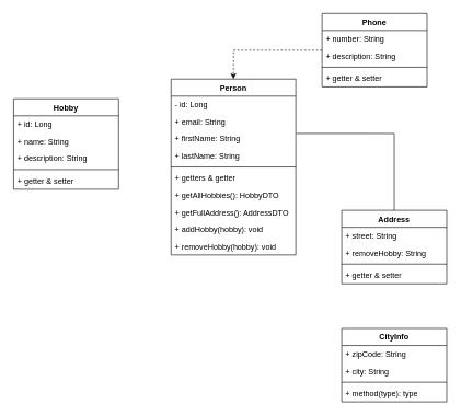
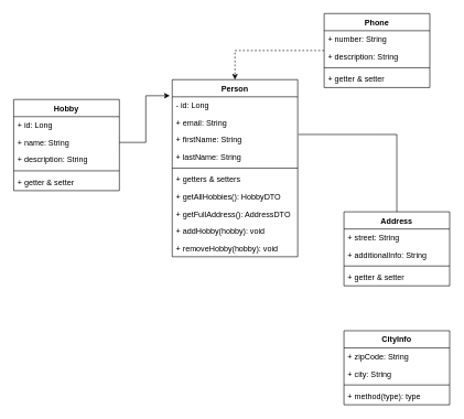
  <mxCell id="0" />
  <mxCell id="1" parent="0" />
  <mxCell id="2" value="Person" style="swimlane;fontStyle=1;align=center;verticalAlign=top;childLayout=stackLayout;horizontal=1;startSize=26;horizontalStack=0;resizeParent=1;resizeParentMax=0;resizeLast=0;collapsible=1;marginBottom=0;" vertex="1" parent="1"><mxGeometry x="260" y="120" width="190" height="268" as="geometry" /></mxCell>
  <mxCell id="3" value="- id: Long" style="text;strokeColor=none;fillColor=none;align=left;verticalAlign=top;spacingLeft=4;spacingRight=4;overflow=hidden;rotatable=0;points=[[0,0.5],[1,0.5]];portConstraint=eastwest;" vertex="1" parent="2"><mxGeometry y="26" width="190" height="26" as="geometry" /></mxCell>
  <mxCell id="4" value="+ email: String" style="text;strokeColor=none;fillColor=none;align=left;verticalAlign=top;spacingLeft=4;spacingRight=4;overflow=hidden;rotatable=0;points=[[0,0.5],[1,0.5]];portConstraint=eastwest;" vertex="1" parent="2"><mxGeometry y="52" width="190" height="26" as="geometry" /></mxCell>
  <mxCell id="5" value="+ firstName: String" style="text;strokeColor=none;fillColor=none;align=left;verticalAlign=top;spacingLeft=4;spacingRight=4;overflow=hidden;rotatable=0;points=[[0,0.5],[1,0.5]];portConstraint=eastwest;" vertex="1" parent="2"><mxGeometry y="78" width="190" height="26" as="geometry" /></mxCell>
  <mxCell id="6" value="+ lastName: String" style="text;strokeColor=none;fillColor=none;align=left;verticalAlign=top;spacingLeft=4;spacingRight=4;overflow=hidden;rotatable=0;points=[[0,0.5],[1,0.5]];portConstraint=eastwest;" vertex="1" parent="2"><mxGeometry y="104" width="190" height="26" as="geometry" /></mxCell>
  <mxCell id="7" value="" style="line;strokeWidth=1;fillColor=none;align=left;verticalAlign=middle;spacingTop=-1;spacingLeft=3;spacingRight=3;rotatable=0;labelPosition=right;points=[];portConstraint=eastwest;" vertex="1" parent="2"><mxGeometry y="130" width="190" height="8" as="geometry" /></mxCell>
- <mxCell id="8" value="+ getters &amp; getter" style="text;strokeColor=none;fillColor=none;align=left;verticalAlign=top;spacingLeft=4;spacingRight=4;overflow=hidden;rotatable=0;points=[[0,0.5],[1,0.5]];portConstraint=eastwest;" vertex="1" parent="2"><mxGeometry y="138" width="190" height="26" as="geometry" /></mxCell>
+ <mxCell id="8" value="+ getters &amp; setters" style="text;strokeColor=none;fillColor=none;align=left;verticalAlign=top;spacingLeft=4;spacingRight=4;overflow=hidden;rotatable=0;points=[[0,0.5],[1,0.5]];portConstraint=eastwest;" vertex="1" parent="2"><mxGeometry y="138" width="190" height="26" as="geometry" /></mxCell>
  <mxCell id="9" value="+ getAllHobbies(): HobbyDTO" style="text;strokeColor=none;fillColor=none;align=left;verticalAlign=top;spacingLeft=4;spacingRight=4;overflow=hidden;rotatable=0;points=[[0,0.5],[1,0.5]];portConstraint=eastwest;" vertex="1" parent="2"><mxGeometry y="164" width="190" height="26" as="geometry" /></mxCell>
  <mxCell id="10" value="+ getFullAddress(): AddressDTO" style="text;strokeColor=none;fillColor=none;align=left;verticalAlign=top;spacingLeft=4;spacingRight=4;overflow=hidden;rotatable=0;points=[[0,0.5],[1,0.5]];portConstraint=eastwest;" vertex="1" parent="2"><mxGeometry y="190" width="190" height="26" as="geometry" /></mxCell>
  <mxCell id="11" value="+ addHobby(hobby): void" style="text;strokeColor=none;fillColor=none;align=left;verticalAlign=top;spacingLeft=4;spacingRight=4;overflow=hidden;rotatable=0;points=[[0,0.5],[1,0.5]];portConstraint=eastwest;" vertex="1" parent="2"><mxGeometry y="216" width="190" height="26" as="geometry" /></mxCell>
  <mxCell id="12" value="+ removeHobby(hobby): void" style="text;strokeColor=none;fillColor=none;align=left;verticalAlign=top;spacingLeft=4;spacingRight=4;overflow=hidden;rotatable=0;points=[[0,0.5],[1,0.5]];portConstraint=eastwest;" vertex="1" parent="2"><mxGeometry y="242" width="190" height="26" as="geometry" /></mxCell>
  <mxCell id="13" value="CityInfo" style="swimlane;fontStyle=1;align=center;verticalAlign=top;childLayout=stackLayout;horizontal=1;startSize=26;horizontalStack=0;resizeParent=1;resizeParentMax=0;resizeLast=0;collapsible=1;marginBottom=0;" vertex="1" parent="1"><mxGeometry x="520" y="500" width="160" height="112" as="geometry" /></mxCell>
  <mxCell id="14" value="+ zipCode: String" style="text;strokeColor=none;fillColor=none;align=left;verticalAlign=top;spacingLeft=4;spacingRight=4;overflow=hidden;rotatable=0;points=[[0,0.5],[1,0.5]];portConstraint=eastwest;" vertex="1" parent="13"><mxGeometry y="26" width="160" height="26" as="geometry" /></mxCell>
  <mxCell id="15" value="+ city: String" style="text;strokeColor=none;fillColor=none;align=left;verticalAlign=top;spacingLeft=4;spacingRight=4;overflow=hidden;rotatable=0;points=[[0,0.5],[1,0.5]];portConstraint=eastwest;" vertex="1" parent="13"><mxGeometry y="52" width="160" height="26" as="geometry" /></mxCell>
  <mxCell id="16" value="" style="line;strokeWidth=1;fillColor=none;align=left;verticalAlign=middle;spacingTop=-1;spacingLeft=3;spacingRight=3;rotatable=0;labelPosition=right;points=[];portConstraint=eastwest;" vertex="1" parent="13"><mxGeometry y="78" width="160" height="8" as="geometry" /></mxCell>
  <mxCell id="17" value="+ method(type): type" style="text;strokeColor=none;fillColor=none;align=left;verticalAlign=top;spacingLeft=4;spacingRight=4;overflow=hidden;rotatable=0;points=[[0,0.5],[1,0.5]];portConstraint=eastwest;" vertex="1" parent="13"><mxGeometry y="86" width="160" height="26" as="geometry" /></mxCell>
  <mxCell id="18" style="edgeStyle=orthogonalEdgeStyle;rounded=0;orthogonalLoop=1;jettySize=auto;html=1;entryX=0.5;entryY=0;entryDx=0;entryDy=0;strokeColor=default;dashed=1;" edge="1" parent="1" source="19" target="2"><mxGeometry relative="1" as="geometry" /></mxCell>
  <mxCell id="19" value="Phone" style="swimlane;fontStyle=1;align=center;verticalAlign=top;childLayout=stackLayout;horizontal=1;startSize=26;horizontalStack=0;resizeParent=1;resizeParentMax=0;resizeLast=0;collapsible=1;marginBottom=0;" vertex="1" parent="1"><mxGeometry x="490" y="20" width="160" height="112" as="geometry" /></mxCell>
  <mxCell id="20" value="+ number: String" style="text;strokeColor=none;fillColor=none;align=left;verticalAlign=top;spacingLeft=4;spacingRight=4;overflow=hidden;rotatable=0;points=[[0,0.5],[1,0.5]];portConstraint=eastwest;" vertex="1" parent="19"><mxGeometry y="26" width="160" height="26" as="geometry" /></mxCell>
  <mxCell id="21" value="+ description: String" style="text;strokeColor=none;fillColor=none;align=left;verticalAlign=top;spacingLeft=4;spacingRight=4;overflow=hidden;rotatable=0;points=[[0,0.5],[1,0.5]];portConstraint=eastwest;" vertex="1" parent="19"><mxGeometry y="52" width="160" height="26" as="geometry" /></mxCell>
  <mxCell id="22" value="" style="line;strokeWidth=1;fillColor=none;align=left;verticalAlign=middle;spacingTop=-1;spacingLeft=3;spacingRight=3;rotatable=0;labelPosition=right;points=[];portConstraint=eastwest;" vertex="1" parent="19"><mxGeometry y="78" width="160" height="8" as="geometry" /></mxCell>
  <mxCell id="23" value="+ getter &amp; setter" style="text;strokeColor=none;fillColor=none;align=left;verticalAlign=top;spacingLeft=4;spacingRight=4;overflow=hidden;rotatable=0;points=[[0,0.5],[1,0.5]];portConstraint=eastwest;" vertex="1" parent="19"><mxGeometry y="86" width="160" height="26" as="geometry" /></mxCell>
  <mxCell id="24" value="Hobby" style="swimlane;fontStyle=1;align=center;verticalAlign=top;childLayout=stackLayout;horizontal=1;startSize=26;horizontalStack=0;resizeParent=1;resizeParentMax=0;resizeLast=0;collapsible=1;marginBottom=0;" vertex="1" parent="1"><mxGeometry x="20" y="150" width="160" height="138" as="geometry" /></mxCell>
  <mxCell id="25" value="+ id: Long" style="text;strokeColor=none;fillColor=none;align=left;verticalAlign=top;spacingLeft=4;spacingRight=4;overflow=hidden;rotatable=0;points=[[0,0.5],[1,0.5]];portConstraint=eastwest;" vertex="1" parent="24"><mxGeometry y="26" width="160" height="26" as="geometry" /></mxCell>
  <mxCell id="26" value="+ name: String" style="text;strokeColor=none;fillColor=none;align=left;verticalAlign=top;spacingLeft=4;spacingRight=4;overflow=hidden;rotatable=0;points=[[0,0.5],[1,0.5]];portConstraint=eastwest;" vertex="1" parent="24"><mxGeometry y="52" width="160" height="26" as="geometry" /></mxCell>
  <mxCell id="27" value="+ description: String" style="text;strokeColor=none;fillColor=none;align=left;verticalAlign=top;spacingLeft=4;spacingRight=4;overflow=hidden;rotatable=0;points=[[0,0.5],[1,0.5]];portConstraint=eastwest;" vertex="1" parent="24"><mxGeometry y="78" width="160" height="26" as="geometry" /></mxCell>
  <mxCell id="28" value="" style="line;strokeWidth=1;fillColor=none;align=left;verticalAlign=middle;spacingTop=-1;spacingLeft=3;spacingRight=3;rotatable=0;labelPosition=right;points=[];portConstraint=eastwest;" vertex="1" parent="24"><mxGeometry y="104" width="160" height="8" as="geometry" /></mxCell>
  <mxCell id="29" value="+ getter &amp; setter" style="text;strokeColor=none;fillColor=none;align=left;verticalAlign=top;spacingLeft=4;spacingRight=4;overflow=hidden;rotatable=0;points=[[0,0.5],[1,0.5]];portConstraint=eastwest;" vertex="1" parent="24"><mxGeometry y="112" width="160" height="26" as="geometry" /></mxCell>
  <mxCell id="30" style="edgeStyle=orthogonalEdgeStyle;rounded=0;orthogonalLoop=1;jettySize=auto;html=1;entryX=1.006;entryY=1.192;entryDx=0;entryDy=0;entryPerimeter=0;strokeColor=default;exitX=0.5;exitY=0;exitDx=0;exitDy=0;endArrow=none;" edge="1" parent="1" source="31" target="4"><mxGeometry relative="1" as="geometry" /></mxCell>
  <mxCell id="31" value="Address" style="swimlane;fontStyle=1;align=center;verticalAlign=top;childLayout=stackLayout;horizontal=1;startSize=26;horizontalStack=0;resizeParent=1;resizeParentMax=0;resizeLast=0;collapsible=1;marginBottom=0;" vertex="1" parent="1"><mxGeometry x="520" y="320" width="160" height="112" as="geometry" /></mxCell>
  <mxCell id="32" value="+ street: String" style="text;strokeColor=none;fillColor=none;align=left;verticalAlign=top;spacingLeft=4;spacingRight=4;overflow=hidden;rotatable=0;points=[[0,0.5],[1,0.5]];portConstraint=eastwest;" vertex="1" parent="31"><mxGeometry y="26" width="160" height="26" as="geometry" /></mxCell>
- <mxCell id="33" value="+ removeHobby: String" style="text;strokeColor=none;fillColor=none;align=left;verticalAlign=top;spacingLeft=4;spacingRight=4;overflow=hidden;rotatable=0;points=[[0,0.5],[1,0.5]];portConstraint=eastwest;" vertex="1" parent="31"><mxGeometry y="52" width="160" height="26" as="geometry" /></mxCell>
+ <mxCell id="33" value="+ additionalInfo: String" style="text;strokeColor=none;fillColor=none;align=left;verticalAlign=top;spacingLeft=4;spacingRight=4;overflow=hidden;rotatable=0;points=[[0,0.5],[1,0.5]];portConstraint=eastwest;" vertex="1" parent="31"><mxGeometry y="52" width="160" height="26" as="geometry" /></mxCell>
  <mxCell id="34" value="" style="line;strokeWidth=1;fillColor=none;align=left;verticalAlign=middle;spacingTop=-1;spacingLeft=3;spacingRight=3;rotatable=0;labelPosition=right;points=[];portConstraint=eastwest;" vertex="1" parent="31"><mxGeometry y="78" width="160" height="8" as="geometry" /></mxCell>
  <mxCell id="35" value="+ getter &amp; setter" style="text;strokeColor=none;fillColor=none;align=left;verticalAlign=top;spacingLeft=4;spacingRight=4;overflow=hidden;rotatable=0;points=[[0,0.5],[1,0.5]];portConstraint=eastwest;" vertex="1" parent="31"><mxGeometry y="86" width="160" height="26" as="geometry" /></mxCell>
+ <mxCell id="36" style="edgeStyle=orthogonalEdgeStyle;rounded=0;orthogonalLoop=1;jettySize=auto;html=1;entryX=-0.019;entryY=0.091;entryDx=0;entryDy=0;entryPerimeter=0;fontSize=20;strokeColor=default;" edge="1" parent="1" source="26" target="2"><mxGeometry relative="1" as="geometry" /></mxCell>
